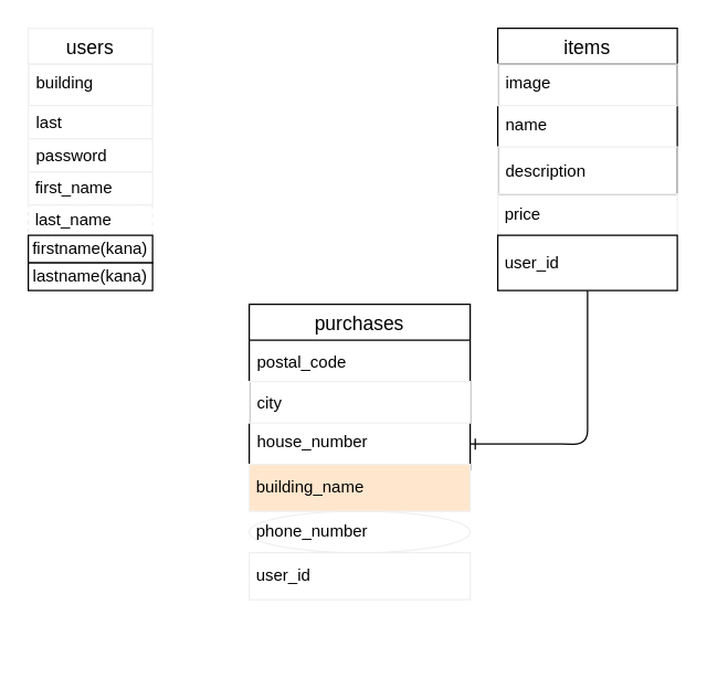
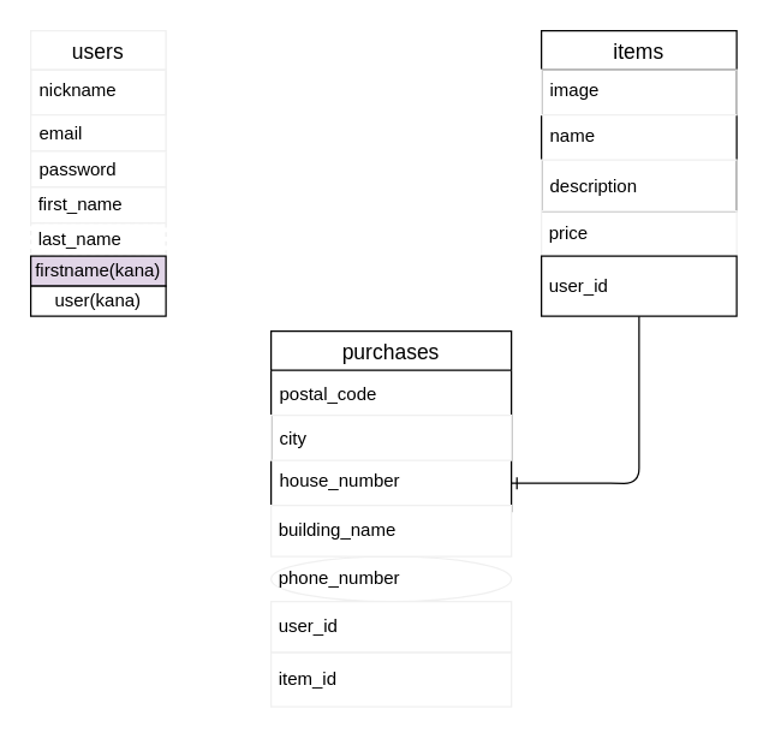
  <mxCell id="0" />
  <mxCell id="1" parent="0" />
  <mxCell id="2" value="users" style="swimlane;fontStyle=0;childLayout=stackLayout;horizontal=1;startSize=26;horizontalStack=0;resizeParent=1;resizeParentMax=0;resizeLast=0;collapsible=1;marginBottom=0;align=center;fontSize=14;strokeColor=#f0f0f0;strokeWidth=1;" vertex="1" parent="1"><mxGeometry x="20" width="90" height="80" as="geometry" y="20" /></mxCell>
- <mxCell id="3" value="building" style="text;fillColor=none;spacingLeft=4;spacingRight=4;overflow=hidden;rotatable=0;points=[[0,0.5],[1,0.5]];portConstraint=eastwest;fontSize=12;strokeColor=#f0f0f0;" vertex="1" parent="2"><mxGeometry y="26" width="90" height="30" as="geometry" /></mxCell>
- <mxCell id="4" value="last" style="text;strokeColor=none;fillColor=none;spacingLeft=4;spacingRight=4;overflow=hidden;rotatable=0;points=[[0,0.5],[1,0.5]];portConstraint=eastwest;fontSize=12;verticalAlign=middle;" vertex="1" parent="2"><mxGeometry y="56" width="90" height="24" as="geometry" /></mxCell>
+ <mxCell id="3" value="nickname" style="text;fillColor=none;spacingLeft=4;spacingRight=4;overflow=hidden;rotatable=0;points=[[0,0.5],[1,0.5]];portConstraint=eastwest;fontSize=12;strokeColor=#f0f0f0;" vertex="1" parent="2"><mxGeometry y="26" width="90" height="30" as="geometry" /></mxCell>
+ <mxCell id="4" value="email" style="text;strokeColor=none;fillColor=none;spacingLeft=4;spacingRight=4;overflow=hidden;rotatable=0;points=[[0,0.5],[1,0.5]];portConstraint=eastwest;fontSize=12;verticalAlign=middle;" vertex="1" parent="2"><mxGeometry y="56" width="90" height="24" as="geometry" /></mxCell>
  <mxCell id="5" value="items" style="swimlane;fontStyle=0;childLayout=stackLayout;horizontal=1;startSize=26;horizontalStack=0;resizeParent=1;resizeParentMax=0;resizeLast=0;collapsible=1;marginBottom=0;align=center;fontSize=14;strokeWidth=1;" vertex="1" parent="1"><mxGeometry x="360" width="130" height="120" as="geometry" y="20"><mxRectangle x="200" y="10" width="70" height="26" as="alternateBounds" /></mxGeometry></mxCell>
  <mxCell id="6" value="image" style="text;fillColor=none;spacingLeft=4;spacingRight=4;overflow=hidden;rotatable=0;points=[[0,0.5],[1,0.5]];portConstraint=eastwest;fontSize=12;strokeColor=#f0f0f0;" vertex="1" parent="5"><mxGeometry y="26" width="130" height="30" as="geometry" /></mxCell>
  <mxCell id="7" value="name" style="text;strokeColor=none;fillColor=none;spacingLeft=4;spacingRight=4;overflow=hidden;rotatable=0;points=[[0,0.5],[1,0.5]];portConstraint=eastwest;fontSize=12;" vertex="1" parent="5"><mxGeometry y="56" width="130" height="30" as="geometry" /></mxCell>
  <mxCell id="8" value="description" style="text;fillColor=none;spacingLeft=4;spacingRight=4;overflow=hidden;rotatable=0;points=[[0,0.5],[1,0.5]];portConstraint=eastwest;fontSize=12;strokeColor=#f0f0f0;verticalAlign=middle;" vertex="1" parent="5"><mxGeometry y="86" width="130" height="34" as="geometry" /></mxCell>
  <mxCell id="9" value="&amp;nbsp;price" style="whiteSpace=wrap;html=1;align=left;strokeColor=#f0f0f0;strokeWidth=1;fillColor=none;" vertex="1" parent="1"><mxGeometry x="360" y="140" width="130" height="30" as="geometry" /></mxCell>
  <mxCell id="10" value="&amp;nbsp;first_name" style="whiteSpace=wrap;html=1;align=left;strokeColor=#f0f0f0;strokeWidth=1;fillColor=none;" vertex="1" parent="1"><mxGeometry x="20" y="124" width="90" height="24" as="geometry" /></mxCell>
  <mxCell id="11" value="&amp;nbsp;last_name" style="whiteSpace=wrap;html=1;align=left;strokeColor=#f0f0f0;strokeWidth=1;fillColor=none;dashed=1;" vertex="1" parent="1"><mxGeometry x="20" y="148" width="90" height="22" as="geometry" /></mxCell>
  <mxCell id="12" style="edgeStyle=orthogonalEdgeStyle;rounded=1;sketch=0;orthogonalLoop=1;jettySize=auto;html=1;entryX=0.998;entryY=0.449;entryDx=0;entryDy=0;entryPerimeter=0;endArrow=ERone;endFill=0;" edge="1" parent="1" source="13" target="17"><mxGeometry relative="1" as="geometry"><Array as="points"><mxPoint x="425" y="321" /></Array></mxGeometry></mxCell>
  <mxCell id="13" value="&amp;nbsp;user_id" style="whiteSpace=wrap;html=1;align=left;rounded=0;sketch=0;" vertex="1" parent="1"><mxGeometry x="360" y="170" width="130" height="40" as="geometry" /></mxCell>
  <mxCell id="14" value="purchases" style="swimlane;fontStyle=0;childLayout=stackLayout;horizontal=1;startSize=26;horizontalStack=0;resizeParent=1;resizeParentMax=0;resizeLast=0;collapsible=1;marginBottom=0;align=center;fontSize=14;rounded=0;sketch=0;" vertex="1" parent="1"><mxGeometry x="180" y="220" width="160" height="120" as="geometry" /></mxCell>
  <mxCell id="15" value="postal_code" style="text;strokeColor=none;fillColor=none;spacingLeft=4;spacingRight=4;overflow=hidden;rotatable=0;points=[[0,0.5],[1,0.5]];portConstraint=eastwest;fontSize=12;verticalAlign=middle;" vertex="1" parent="14"><mxGeometry y="26" width="160" height="30" as="geometry" /></mxCell>
  <mxCell id="16" value="city" style="text;fillColor=none;spacingLeft=4;spacingRight=4;overflow=hidden;rotatable=0;points=[[0,0.5],[1,0.5]];portConstraint=eastwest;fontSize=12;strokeColor=#f0f0f0;verticalAlign=middle;" vertex="1" parent="14"><mxGeometry y="56" width="160" height="30" as="geometry" /></mxCell>
  <mxCell id="17" value="house_number" style="text;strokeColor=none;fillColor=none;spacingLeft=4;spacingRight=4;overflow=hidden;rotatable=0;points=[[0,0.5],[1,0.5]];portConstraint=eastwest;fontSize=12;" vertex="1" parent="14"><mxGeometry y="86" width="160" height="34" as="geometry" /></mxCell>
  <mxCell id="18" value="&amp;nbsp;phone_number" style="ellipse;whiteSpace=wrap;html=1;align=left;sketch=0;strokeColor=#f0f0f0;" vertex="1" parent="1"><mxGeometry x="180" y="370" width="160" height="30" as="geometry" /></mxCell>
- <mxCell id="19" value="&amp;nbsp;building_name" style="whiteSpace=wrap;html=1;align=left;rounded=0;sketch=0;strokeColor=#f0f0f0;fillColor=#ffe6cc;" vertex="1" parent="1"><mxGeometry x="180" y="336" width="160" height="34" as="geometry" /></mxCell>
+ <mxCell id="19" value="&amp;nbsp;building_name" style="whiteSpace=wrap;html=1;align=left;rounded=0;sketch=0;strokeColor=#f0f0f0;" vertex="1" parent="1"><mxGeometry x="180" y="336" width="160" height="34" as="geometry" /></mxCell>
  <mxCell id="20" value="&amp;nbsp;user_id" style="whiteSpace=wrap;html=1;align=left;rounded=0;sketch=0;strokeColor=#f0f0f0;" vertex="1" parent="1"><mxGeometry x="180" y="400" width="160" height="34" as="geometry" /></mxCell>
+ <mxCell id="21" value="&amp;nbsp;item_id" style="whiteSpace=wrap;html=1;align=left;rounded=0;sketch=0;strokeColor=#f0f0f0;" vertex="1" parent="1"><mxGeometry x="180" y="434" width="160" height="36" as="geometry" /></mxCell>
  <mxCell id="22" value="password" style="text;spacingLeft=4;spacingRight=4;overflow=hidden;rotatable=0;points=[[0,0.5],[1,0.5]];portConstraint=eastwest;fontSize=12;strokeColor=#f0f0f0;verticalAlign=middle;" vertex="1" parent="1"><mxGeometry x="20" y="100" width="90" height="24" as="geometry" /></mxCell>
- <mxCell id="23" value="firstname(kana)" style="whiteSpace=wrap;html=1;align=center;rounded=0;sketch=0;" vertex="1" parent="1"><mxGeometry x="20" y="170" width="90" height="20" as="geometry" /></mxCell>
- <mxCell id="24" value="lastname(kana)" style="whiteSpace=wrap;html=1;align=center;rounded=0;sketch=0;" vertex="1" parent="1"><mxGeometry x="20" y="190" width="90" height="20" as="geometry" /></mxCell>
+ <mxCell id="23" value="firstname(kana)" style="whiteSpace=wrap;html=1;align=center;rounded=0;sketch=0;fillColor=#e1d5e7;" vertex="1" parent="1"><mxGeometry x="20" y="170" width="90" height="20" as="geometry" /></mxCell>
+ <mxCell id="24" value="user(kana)" style="whiteSpace=wrap;html=1;align=center;rounded=0;sketch=0;" vertex="1" parent="1"><mxGeometry x="20" y="190" width="90" height="20" as="geometry" /></mxCell>
